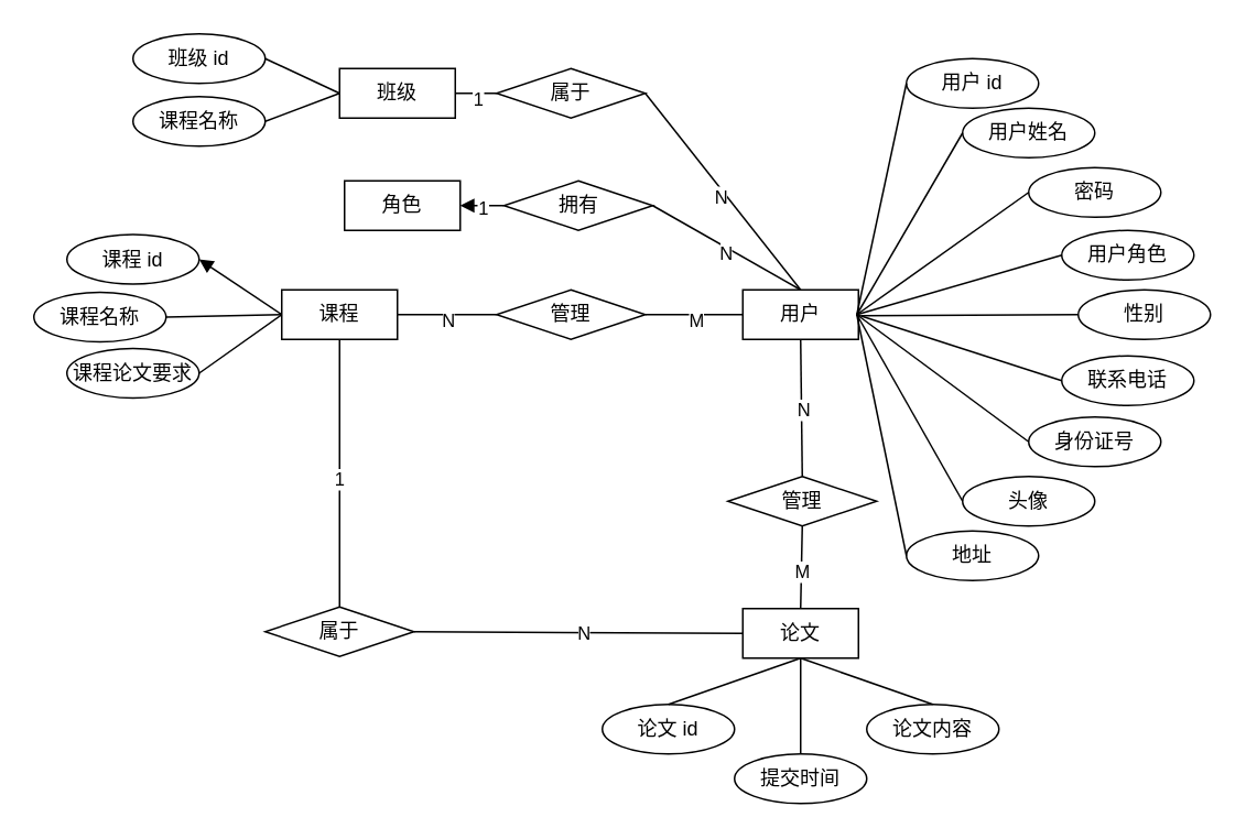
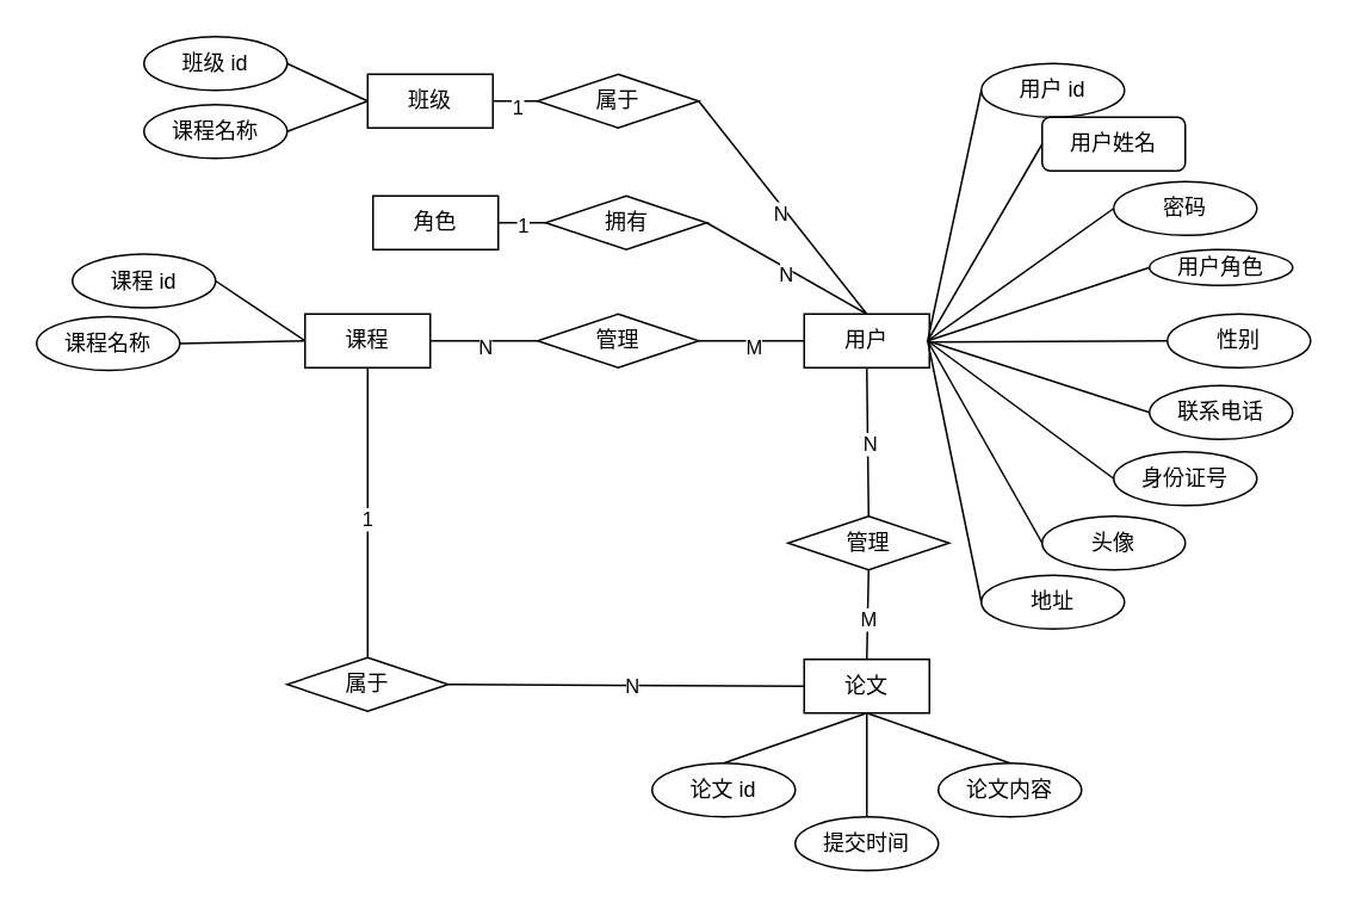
  <mxCell id="0" />
  <mxCell id="1" parent="0" />
  <mxCell id="2" value="班级" style="rounded=0;whiteSpace=wrap;html=1;" vertex="1" parent="1"><mxGeometry x="205" y="41" width="70" height="30" as="geometry" /></mxCell>
  <mxCell id="3" value="班级 id" style="ellipse;whiteSpace=wrap;html=1;" vertex="1" parent="1"><mxGeometry x="80" y="20" width="80" height="30" as="geometry" /></mxCell>
  <mxCell id="4" value="管理" style="rhombus;whiteSpace=wrap;html=1;" vertex="1" parent="1"><mxGeometry x="440" y="288" width="90" height="30" as="geometry" /></mxCell>
  <mxCell id="5" value="" style="endArrow=none;html=1;rounded=0;entryX=1;entryY=0.5;entryDx=0;entryDy=0;exitX=0;exitY=0.5;exitDx=0;exitDy=0;" edge="1" parent="1" source="2" target="3"><mxGeometry width="50" height="50" relative="1" as="geometry"><mxPoint x="495" y="637" as="sourcePoint" /><mxPoint x="545" y="587" as="targetPoint" /></mxGeometry></mxCell>
  <mxCell id="6" value="课程名称" style="ellipse;whiteSpace=wrap;html=1;" vertex="1" parent="1"><mxGeometry x="80" y="58" width="80" height="30" as="geometry" /></mxCell>
  <mxCell id="7" value="" style="endArrow=none;html=1;rounded=0;entryX=0;entryY=0.5;entryDx=0;entryDy=0;exitX=1;exitY=0.5;exitDx=0;exitDy=0;" edge="1" parent="1" source="6" target="2"><mxGeometry width="50" height="50" relative="1" as="geometry"><mxPoint x="165" y="627" as="sourcePoint" /><mxPoint x="245" y="517" as="targetPoint" /></mxGeometry></mxCell>
  <mxCell id="8" value="课程" style="rounded=0;whiteSpace=wrap;html=1;" vertex="1" parent="1"><mxGeometry x="170" y="175" width="70" height="30" as="geometry" /></mxCell>
  <mxCell id="9" value="课程 id" style="ellipse;whiteSpace=wrap;html=1;" vertex="1" parent="1"><mxGeometry x="40" y="141.5" width="80" height="30" as="geometry" /></mxCell>
- <mxCell id="10" value="" style="endArrow=block;html=1;rounded=0;entryX=1;entryY=0.5;entryDx=0;entryDy=0;exitX=0;exitY=0.5;exitDx=0;exitDy=0;" edge="1" parent="1" source="8" target="9"><mxGeometry width="50" height="50" relative="1" as="geometry"><mxPoint x="475" y="225.5" as="sourcePoint" /><mxPoint x="525" y="175.5" as="targetPoint" /></mxGeometry></mxCell>
+ <mxCell id="10" value="" style="endArrow=none;html=1;rounded=0;entryX=1;entryY=0.5;entryDx=0;entryDy=0;exitX=0;exitY=0.5;exitDx=0;exitDy=0;" edge="1" parent="1" source="8" target="9"><mxGeometry width="50" height="50" relative="1" as="geometry"><mxPoint x="475" y="225.5" as="sourcePoint" /><mxPoint x="525" y="175.5" as="targetPoint" /></mxGeometry></mxCell>
  <mxCell id="11" value="课程名称" style="ellipse;whiteSpace=wrap;html=1;" vertex="1" parent="1"><mxGeometry x="20" y="176.5" width="80" height="30" as="geometry" /></mxCell>
  <mxCell id="12" value="" style="endArrow=none;html=1;rounded=0;entryX=0;entryY=0.5;entryDx=0;entryDy=0;exitX=1;exitY=0.5;exitDx=0;exitDy=0;" edge="1" parent="1" source="11" target="8"><mxGeometry width="50" height="50" relative="1" as="geometry"><mxPoint x="145" y="215.5" as="sourcePoint" /><mxPoint x="225" y="105.5" as="targetPoint" /></mxGeometry></mxCell>
  <mxCell id="13" value="用户" style="rounded=0;whiteSpace=wrap;html=1;" vertex="1" parent="1"><mxGeometry x="449" y="175" width="70" height="30" as="geometry" /></mxCell>
  <mxCell id="14" value="用户 id" style="ellipse;whiteSpace=wrap;html=1;" vertex="1" parent="1"><mxGeometry x="548" y="35" width="80" height="30" as="geometry" /></mxCell>
  <mxCell id="15" value="" style="endArrow=none;html=1;rounded=0;entryX=0;entryY=0.5;entryDx=0;entryDy=0;exitX=1;exitY=0.5;exitDx=0;exitDy=0;" edge="1" parent="1" target="14"><mxGeometry width="50" height="50" relative="1" as="geometry"><mxPoint x="518" y="190" as="sourcePoint" /><mxPoint x="879" y="265" as="targetPoint" /></mxGeometry></mxCell>
- <mxCell id="16" value="用户姓名" style="ellipse;whiteSpace=wrap;html=1;" vertex="1" parent="1"><mxGeometry x="582" y="65" width="80" height="30" as="geometry" /></mxCell>
+ <mxCell id="16" value="用户姓名" style="whiteSpace=wrap;html=1;rounded=1;" vertex="1" parent="1"><mxGeometry x="582" y="65" width="80" height="30" as="geometry" /></mxCell>
  <mxCell id="17" value="" style="endArrow=none;html=1;rounded=0;entryX=1;entryY=0.5;entryDx=0;entryDy=0;exitX=0;exitY=0.5;exitDx=0;exitDy=0;" edge="1" parent="1" source="16"><mxGeometry width="50" height="50" relative="1" as="geometry"><mxPoint x="499" y="305" as="sourcePoint" /><mxPoint x="518" y="190" as="targetPoint" /></mxGeometry></mxCell>
- <mxCell id="18" value="课程论文要求" style="ellipse;whiteSpace=wrap;html=1;" vertex="1" parent="1"><mxGeometry x="40" y="210.5" width="80" height="30" as="geometry" /></mxCell>
- <mxCell id="19" value="" style="endArrow=none;html=1;rounded=0;entryX=0;entryY=0.5;entryDx=0;entryDy=0;exitX=1;exitY=0.5;exitDx=0;exitDy=0;" edge="1" parent="1" source="18" target="8"><mxGeometry width="50" height="50" relative="1" as="geometry"><mxPoint x="155" y="255.5" as="sourcePoint" /><mxPoint x="215" y="140.5" as="targetPoint" /></mxGeometry></mxCell>
  <mxCell id="20" value="密码" style="ellipse;whiteSpace=wrap;html=1;" vertex="1" parent="1"><mxGeometry x="622" y="101" width="80" height="30" as="geometry" /></mxCell>
  <mxCell id="21" value="" style="endArrow=none;html=1;rounded=0;entryX=1;entryY=0.5;entryDx=0;entryDy=0;exitX=0;exitY=0.5;exitDx=0;exitDy=0;" edge="1" parent="1" source="20"><mxGeometry width="50" height="50" relative="1" as="geometry"><mxPoint x="649" y="140" as="sourcePoint" /><mxPoint x="518" y="190" as="targetPoint" /></mxGeometry></mxCell>
- <mxCell id="22" value="用户角色" style="ellipse;whiteSpace=wrap;html=1;" vertex="1" parent="1"><mxGeometry x="642" y="139" width="80" height="30" as="geometry" /></mxCell>
+ <mxCell id="22" value="用户角色" style="ellipse;whiteSpace=wrap;html=1;" vertex="1" parent="1"><mxGeometry x="642" y="139" width="80" height="20" as="geometry" /></mxCell>
  <mxCell id="23" value="" style="endArrow=none;html=1;rounded=0;entryX=1;entryY=0.5;entryDx=0;entryDy=0;exitX=0;exitY=0.5;exitDx=0;exitDy=0;" edge="1" parent="1" source="22"><mxGeometry width="50" height="50" relative="1" as="geometry"><mxPoint x="669" y="171" as="sourcePoint" /><mxPoint x="518" y="190" as="targetPoint" /></mxGeometry></mxCell>
  <mxCell id="24" value="性别" style="ellipse;whiteSpace=wrap;html=1;" vertex="1" parent="1"><mxGeometry x="652" y="175" width="80" height="30" as="geometry" /></mxCell>
  <mxCell id="25" value="" style="endArrow=none;html=1;rounded=0;entryX=1.04;entryY=0.52;entryDx=0;entryDy=0;exitX=0;exitY=0.5;exitDx=0;exitDy=0;entryPerimeter=0;" edge="1" parent="1" source="24"><mxGeometry width="50" height="50" relative="1" as="geometry"><mxPoint x="679" y="202" as="sourcePoint" /><mxPoint x="520.8" y="190.6" as="targetPoint" /></mxGeometry></mxCell>
  <mxCell id="26" value="联系电话" style="ellipse;whiteSpace=wrap;html=1;" vertex="1" parent="1"><mxGeometry x="642" y="215" width="80" height="30" as="geometry" /></mxCell>
  <mxCell id="27" value="" style="endArrow=none;html=1;rounded=0;entryX=1;entryY=0.5;entryDx=0;entryDy=0;exitX=0;exitY=0.5;exitDx=0;exitDy=0;" edge="1" parent="1" source="26"><mxGeometry width="50" height="50" relative="1" as="geometry"><mxPoint x="659" y="257" as="sourcePoint" /><mxPoint x="518" y="190" as="targetPoint" /></mxGeometry></mxCell>
  <mxCell id="28" value="身份证号" style="ellipse;whiteSpace=wrap;html=1;" vertex="1" parent="1"><mxGeometry x="622" y="252" width="80" height="30" as="geometry" /></mxCell>
  <mxCell id="29" value="" style="endArrow=none;html=1;rounded=0;entryX=1;entryY=0.5;entryDx=0;entryDy=0;exitX=0;exitY=0.5;exitDx=0;exitDy=0;" edge="1" parent="1" source="28"><mxGeometry width="50" height="50" relative="1" as="geometry"><mxPoint x="649" y="267" as="sourcePoint" /><mxPoint x="518" y="190" as="targetPoint" /></mxGeometry></mxCell>
  <mxCell id="30" value="头像" style="ellipse;whiteSpace=wrap;html=1;" vertex="1" parent="1"><mxGeometry x="582" y="288" width="80" height="30" as="geometry" /></mxCell>
  <mxCell id="31" value="" style="endArrow=none;html=1;rounded=0;entryX=1;entryY=0.5;entryDx=0;entryDy=0;exitX=0;exitY=0.5;exitDx=0;exitDy=0;" edge="1" parent="1" source="30"><mxGeometry width="50" height="50" relative="1" as="geometry"><mxPoint x="619" y="297" as="sourcePoint" /><mxPoint x="518" y="190" as="targetPoint" /></mxGeometry></mxCell>
  <mxCell id="32" value="地址" style="ellipse;whiteSpace=wrap;html=1;" vertex="1" parent="1"><mxGeometry x="548" y="321" width="80" height="30" as="geometry" /></mxCell>
  <mxCell id="33" value="" style="endArrow=none;html=1;rounded=0;exitX=0;exitY=0.5;exitDx=0;exitDy=0;entryX=1;entryY=0.5;entryDx=0;entryDy=0;" edge="1" parent="1" source="32"><mxGeometry width="50" height="50" relative="1" as="geometry"><mxPoint x="619" y="313" as="sourcePoint" /><mxPoint x="518" y="190" as="targetPoint" /></mxGeometry></mxCell>
  <mxCell id="34" value="论文" style="rounded=0;whiteSpace=wrap;html=1;" vertex="1" parent="1"><mxGeometry x="449" y="368" width="70" height="30" as="geometry" /></mxCell>
  <mxCell id="35" value="论文 id" style="ellipse;whiteSpace=wrap;html=1;" vertex="1" parent="1"><mxGeometry x="364" y="426" width="80" height="30" as="geometry" /></mxCell>
  <mxCell id="36" value="" style="endArrow=none;html=1;rounded=0;entryX=0.5;entryY=0;entryDx=0;entryDy=0;" edge="1" parent="1" target="35"><mxGeometry width="50" height="50" relative="1" as="geometry"><mxPoint x="484" y="398" as="sourcePoint" /><mxPoint x="639" y="318" as="targetPoint" /></mxGeometry></mxCell>
  <mxCell id="37" value="提交时间" style="ellipse;whiteSpace=wrap;html=1;" vertex="1" parent="1"><mxGeometry x="444" y="456" width="80" height="30" as="geometry" /></mxCell>
  <mxCell id="38" value="" style="endArrow=none;html=1;rounded=0;entryX=0.5;entryY=0;entryDx=0;entryDy=0;" edge="1" parent="1" source="34" target="37"><mxGeometry width="50" height="50" relative="1" as="geometry"><mxPoint x="479" y="398" as="sourcePoint" /><mxPoint x="439" y="508" as="targetPoint" /></mxGeometry></mxCell>
  <mxCell id="39" value="论文内容" style="ellipse;whiteSpace=wrap;html=1;" vertex="1" parent="1"><mxGeometry x="524" y="426" width="80" height="30" as="geometry" /></mxCell>
  <mxCell id="40" value="" style="endArrow=none;html=1;rounded=0;entryX=0.5;entryY=0;entryDx=0;entryDy=0;exitX=0.5;exitY=1;exitDx=0;exitDy=0;" edge="1" parent="1" source="34" target="39"><mxGeometry width="50" height="50" relative="1" as="geometry"><mxPoint x="559" y="578" as="sourcePoint" /><mxPoint x="439" y="528" as="targetPoint" /></mxGeometry></mxCell>
  <mxCell id="41" value="" style="endArrow=none;html=1;rounded=0;entryX=0.5;entryY=1;entryDx=0;entryDy=0;exitX=0.5;exitY=0;exitDx=0;exitDy=0;" edge="1" parent="1" source="4" target="13"><mxGeometry width="50" height="50" relative="1" as="geometry"><mxPoint x="310" y="361" as="sourcePoint" /><mxPoint x="360" y="311" as="targetPoint" /></mxGeometry></mxCell>
  <mxCell id="42" value="N" style="edgeLabel;html=1;align=center;verticalAlign=middle;resizable=0;points=[];" vertex="1" connectable="0" parent="41"><mxGeometry x="-0.044" y="-1" relative="1" as="geometry"><mxPoint as="offset" /></mxGeometry></mxCell>
  <mxCell id="43" value="" style="endArrow=none;html=1;rounded=0;entryX=0.5;entryY=1;entryDx=0;entryDy=0;exitX=0.5;exitY=0;exitDx=0;exitDy=0;" edge="1" parent="1" source="34" target="4"><mxGeometry width="50" height="50" relative="1" as="geometry"><mxPoint x="495" y="298" as="sourcePoint" /><mxPoint x="494" y="215" as="targetPoint" /><Array as="points" /></mxGeometry></mxCell>
  <mxCell id="44" value="M" style="edgeLabel;html=1;align=center;verticalAlign=middle;resizable=0;points=[];" vertex="1" connectable="0" parent="43"><mxGeometry x="-0.186" relative="1" as="geometry"><mxPoint y="-3" as="offset" /></mxGeometry></mxCell>
  <mxCell id="45" value="属于" style="rhombus;whiteSpace=wrap;html=1;" vertex="1" parent="1"><mxGeometry x="300" y="41" width="90" height="30" as="geometry" /></mxCell>
  <mxCell id="46" value="" style="endArrow=none;html=1;rounded=0;exitX=1;exitY=0.5;exitDx=0;exitDy=0;entryX=0.5;entryY=0;entryDx=0;entryDy=0;" edge="1" parent="1" source="45" target="13"><mxGeometry width="50" height="50" relative="1" as="geometry"><mxPoint x="381" y="288" as="sourcePoint" /><mxPoint x="483" y="175" as="targetPoint" /></mxGeometry></mxCell>
  <mxCell id="47" value="N" style="edgeLabel;html=1;align=center;verticalAlign=middle;resizable=0;points=[];" vertex="1" connectable="0" parent="46"><mxGeometry x="0.011" y="-3" relative="1" as="geometry"><mxPoint as="offset" /></mxGeometry></mxCell>
  <mxCell id="48" value="" style="endArrow=none;html=1;rounded=0;entryX=0;entryY=0.5;entryDx=0;entryDy=0;exitX=1;exitY=0.5;exitDx=0;exitDy=0;" edge="1" parent="1" source="2" target="45"><mxGeometry width="50" height="50" relative="1" as="geometry"><mxPoint x="285" y="540" as="sourcePoint" /><mxPoint x="389" y="442" as="targetPoint" /></mxGeometry></mxCell>
  <mxCell id="49" value="1" style="edgeLabel;html=1;align=center;verticalAlign=middle;resizable=0;points=[];" vertex="1" connectable="0" parent="48"><mxGeometry x="0.011" y="-3" relative="1" as="geometry"><mxPoint as="offset" /></mxGeometry></mxCell>
  <mxCell id="50" value="管理" style="rhombus;whiteSpace=wrap;html=1;" vertex="1" parent="1"><mxGeometry x="300" y="175" width="90" height="30" as="geometry" /></mxCell>
  <mxCell id="51" value="" style="endArrow=none;html=1;rounded=0;entryX=0;entryY=0.5;entryDx=0;entryDy=0;exitX=1;exitY=0.5;exitDx=0;exitDy=0;" edge="1" parent="1" source="50" target="13"><mxGeometry width="50" height="50" relative="1" as="geometry"><mxPoint x="390" y="313" as="sourcePoint" /><mxPoint x="494" y="215" as="targetPoint" /></mxGeometry></mxCell>
  <mxCell id="52" value="M" style="edgeLabel;html=1;align=center;verticalAlign=middle;resizable=0;points=[];" vertex="1" connectable="0" parent="51"><mxGeometry x="0.011" y="-3" relative="1" as="geometry"><mxPoint as="offset" /></mxGeometry></mxCell>
  <mxCell id="53" value="" style="endArrow=none;html=1;rounded=0;exitX=1;exitY=0.5;exitDx=0;exitDy=0;entryX=0;entryY=0.5;entryDx=0;entryDy=0;" edge="1" parent="1" source="8" target="50"><mxGeometry width="50" height="50" relative="1" as="geometry"><mxPoint x="400" y="200" as="sourcePoint" /><mxPoint x="280" y="231" as="targetPoint" /><Array as="points" /></mxGeometry></mxCell>
  <mxCell id="54" value="N" style="edgeLabel;html=1;align=center;verticalAlign=middle;resizable=0;points=[];" vertex="1" connectable="0" parent="53"><mxGeometry x="0.011" y="-3" relative="1" as="geometry"><mxPoint as="offset" /></mxGeometry></mxCell>
  <mxCell id="55" value="属于" style="rhombus;whiteSpace=wrap;html=1;" vertex="1" parent="1"><mxGeometry x="160" y="367" width="90" height="30" as="geometry" /></mxCell>
  <mxCell id="56" value="" style="endArrow=none;html=1;rounded=0;entryX=0;entryY=0.5;entryDx=0;entryDy=0;exitX=1;exitY=0.5;exitDx=0;exitDy=0;" edge="1" parent="1" source="55" target="34"><mxGeometry width="50" height="50" relative="1" as="geometry"><mxPoint x="360" y="363" as="sourcePoint" /><mxPoint x="494" y="182" as="targetPoint" /></mxGeometry></mxCell>
  <mxCell id="57" value="N" style="edgeLabel;html=1;align=center;verticalAlign=middle;resizable=0;points=[];" vertex="1" connectable="0" parent="56"><mxGeometry x="0.154" relative="1" as="geometry"><mxPoint x="-12" as="offset" /></mxGeometry></mxCell>
  <mxCell id="58" value="" style="endArrow=none;html=1;rounded=0;entryX=0.5;entryY=1;entryDx=0;entryDy=0;exitX=0.5;exitY=0;exitDx=0;exitDy=0;" edge="1" parent="1" source="55" target="8"><mxGeometry width="50" height="50" relative="1" as="geometry"><mxPoint x="370" y="406" as="sourcePoint" /><mxPoint x="504" y="225" as="targetPoint" /></mxGeometry></mxCell>
  <mxCell id="59" value="1" style="edgeLabel;html=1;align=center;verticalAlign=middle;resizable=0;points=[];" vertex="1" connectable="0" parent="58"><mxGeometry x="-0.038" y="1" relative="1" as="geometry"><mxPoint as="offset" /></mxGeometry></mxCell>
  <mxCell id="60" value="角色" style="rounded=0;whiteSpace=wrap;html=1;" vertex="1" parent="1"><mxGeometry x="208" y="109" width="70" height="30" as="geometry" /></mxCell>
  <mxCell id="61" value="拥有" style="rhombus;whiteSpace=wrap;html=1;" vertex="1" parent="1"><mxGeometry x="304.5" y="109" width="90" height="30" as="geometry" /></mxCell>
- <mxCell id="62" value="" style="endArrow=block;html=1;rounded=0;entryX=1;entryY=0.5;entryDx=0;entryDy=0;exitX=0;exitY=0.5;exitDx=0;exitDy=0;" edge="1" parent="1" source="61" target="60"><mxGeometry width="50" height="50" relative="1" as="geometry"><mxPoint x="290" y="326" as="sourcePoint" /><mxPoint x="209" y="213" as="targetPoint" /></mxGeometry></mxCell>
+ <mxCell id="62" value="" style="endArrow=none;html=1;rounded=0;entryX=1;entryY=0.5;entryDx=0;entryDy=0;exitX=0;exitY=0.5;exitDx=0;exitDy=0;" edge="1" parent="1" source="61" target="60"><mxGeometry width="50" height="50" relative="1" as="geometry"><mxPoint x="290" y="326" as="sourcePoint" /><mxPoint x="209" y="213" as="targetPoint" /></mxGeometry></mxCell>
  <mxCell id="63" value="1" style="edgeLabel;html=1;align=center;verticalAlign=middle;resizable=0;points=[];" vertex="1" connectable="0" parent="62"><mxGeometry x="-0.038" y="1" relative="1" as="geometry"><mxPoint as="offset" /></mxGeometry></mxCell>
  <mxCell id="64" value="" style="endArrow=none;html=1;rounded=0;exitX=1;exitY=0.5;exitDx=0;exitDy=0;entryX=0.5;entryY=0;entryDx=0;entryDy=0;" edge="1" parent="1" source="61" target="13"><mxGeometry width="50" height="50" relative="1" as="geometry"><mxPoint x="250" y="200" as="sourcePoint" /><mxPoint x="310" y="200" as="targetPoint" /><Array as="points" /></mxGeometry></mxCell>
  <mxCell id="65" value="N" style="edgeLabel;html=1;align=center;verticalAlign=middle;resizable=0;points=[];" vertex="1" connectable="0" parent="64"><mxGeometry x="0.011" y="-3" relative="1" as="geometry"><mxPoint as="offset" /></mxGeometry></mxCell>
